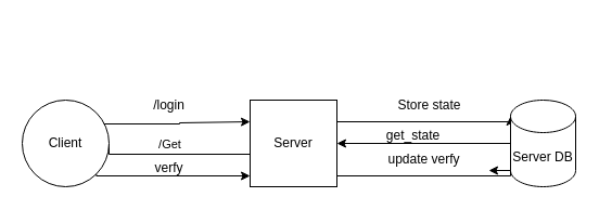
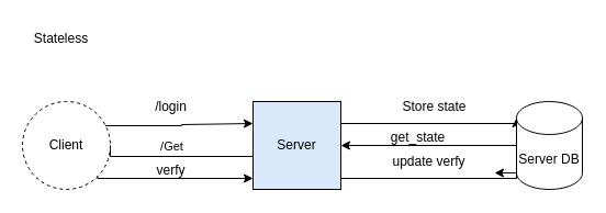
  <mxCell id="0" />
  <mxCell id="1" parent="0" />
  <mxCell id="2" style="edgeStyle=orthogonalEdgeStyle;rounded=0;orthogonalLoop=1;jettySize=auto;html=1;exitX=0.888;exitY=0.275;exitDx=0;exitDy=0;exitPerimeter=0;" edge="1" parent="1" source="5"><mxGeometry relative="1" as="geometry"><mxPoint x="100" y="112" as="sourcePoint" /><mxPoint x="230" y="112" as="targetPoint" /><Array as="points"><mxPoint x="165" y="114" /><mxPoint x="165" y="113" /></Array></mxGeometry></mxCell>
  <mxCell id="3" style="edgeStyle=orthogonalEdgeStyle;rounded=0;orthogonalLoop=1;jettySize=auto;html=1;exitX=1;exitY=0.5;exitDx=0;exitDy=0;endArrow=none;" edge="1" parent="1" source="5" target="8"><mxGeometry relative="1" as="geometry"><Array as="points"><mxPoint x="100" y="142" /></Array></mxGeometry></mxCell>
  <mxCell id="4" value="/Get" style="edgeLabel;html=1;align=center;verticalAlign=middle;resizable=0;points=[];" vertex="1" connectable="0" parent="3"><mxGeometry x="0.014" y="7" relative="1" as="geometry"><mxPoint x="-6" y="-3" as="offset" /></mxGeometry></mxCell>
- <mxCell id="5" value="Client" style="ellipse;whiteSpace=wrap;html=1;aspect=fixed;" vertex="1" parent="1"><mxGeometry x="20" y="92" width="80" height="80" as="geometry" /></mxCell>
+ <mxCell id="5" value="Client" style="ellipse;whiteSpace=wrap;html=1;aspect=fixed;dashed=1;" vertex="1" parent="1"><mxGeometry x="20" y="92" width="80" height="80" as="geometry" /></mxCell>
+ <mxCell id="6" value="Stateless" style="text;html=1;align=center;verticalAlign=middle;resizable=0;points=[];autosize=1;strokeColor=none;fillColor=none;" vertex="1" parent="1"><mxGeometry x="20" y="20" width="70" height="30" as="geometry" /></mxCell>
  <mxCell id="7" style="edgeStyle=orthogonalEdgeStyle;rounded=0;orthogonalLoop=1;jettySize=auto;html=1;exitX=1;exitY=0.25;exitDx=0;exitDy=0;entryX=0;entryY=0;entryDx=0;entryDy=15;entryPerimeter=0;" edge="1" parent="1" source="8" target="10"><mxGeometry relative="1" as="geometry"><mxPoint x="460" y="112" as="targetPoint" /><Array as="points"><mxPoint x="470" y="112" /></Array></mxGeometry></mxCell>
- <mxCell id="8" value="Server" style="whiteSpace=wrap;html=1;aspect=fixed;" vertex="1" parent="1"><mxGeometry x="230" y="92" width="80" height="80" as="geometry" /></mxCell>
+ <mxCell id="8" value="Server" style="whiteSpace=wrap;html=1;aspect=fixed;fillColor=#dae8fc;" vertex="1" parent="1"><mxGeometry x="230" y="92" width="80" height="80" as="geometry" /></mxCell>
  <mxCell id="9" style="edgeStyle=orthogonalEdgeStyle;rounded=0;orthogonalLoop=1;jettySize=auto;html=1;exitX=0;exitY=0.5;exitDx=0;exitDy=0;exitPerimeter=0;entryX=1;entryY=0.5;entryDx=0;entryDy=0;" edge="1" parent="1" source="10" target="8"><mxGeometry relative="1" as="geometry" /></mxCell>
  <mxCell id="10" value="Server DB" style="shape=cylinder3;whiteSpace=wrap;html=1;boundedLbl=1;backgroundOutline=1;size=15;" vertex="1" parent="1"><mxGeometry x="470" y="92" width="60" height="80" as="geometry" /></mxCell>
  <mxCell id="11" value="/login" style="text;html=1;align=center;verticalAlign=middle;resizable=0;points=[];autosize=1;strokeColor=none;fillColor=none;" vertex="1" parent="1"><mxGeometry x="130" y="82" width="50" height="30" as="geometry" /></mxCell>
  <mxCell id="12" value="Store state" style="text;html=1;align=center;verticalAlign=middle;resizable=0;points=[];autosize=1;strokeColor=none;fillColor=none;" vertex="1" parent="1"><mxGeometry x="355" y="82" width="80" height="30" as="geometry" /></mxCell>
  <mxCell id="13" value="get_state" style="text;html=1;align=center;verticalAlign=middle;resizable=0;points=[];autosize=1;strokeColor=none;fillColor=none;" vertex="1" parent="1"><mxGeometry x="345" y="110" width="70" height="30" as="geometry" /></mxCell>
  <mxCell id="14" style="edgeStyle=orthogonalEdgeStyle;rounded=0;orthogonalLoop=1;jettySize=auto;html=1;exitX=1;exitY=1;exitDx=0;exitDy=0;" edge="1" parent="1" source="5"><mxGeometry relative="1" as="geometry"><mxPoint x="230" y="162" as="targetPoint" /><Array as="points"><mxPoint x="88" y="162" /></Array></mxGeometry></mxCell>
  <mxCell id="15" value="verfy" style="text;html=1;align=center;verticalAlign=middle;resizable=0;points=[];autosize=1;strokeColor=none;fillColor=none;" vertex="1" parent="1"><mxGeometry x="130" y="140" width="50" height="30" as="geometry" /></mxCell>
  <mxCell id="16" style="edgeStyle=orthogonalEdgeStyle;rounded=0;orthogonalLoop=1;jettySize=auto;html=1;exitX=1;exitY=0.75;exitDx=0;exitDy=0;" edge="1" parent="1" source="8"><mxGeometry relative="1" as="geometry"><mxPoint x="450" y="157" as="targetPoint" /><Array as="points"><mxPoint x="310" y="162" /><mxPoint x="470" y="162" /></Array></mxGeometry></mxCell>
  <mxCell id="17" value="update verfy" style="text;html=1;align=center;verticalAlign=middle;resizable=0;points=[];autosize=1;strokeColor=none;fillColor=none;" vertex="1" parent="1"><mxGeometry x="345" y="132" width="90" height="30" as="geometry" /></mxCell>
